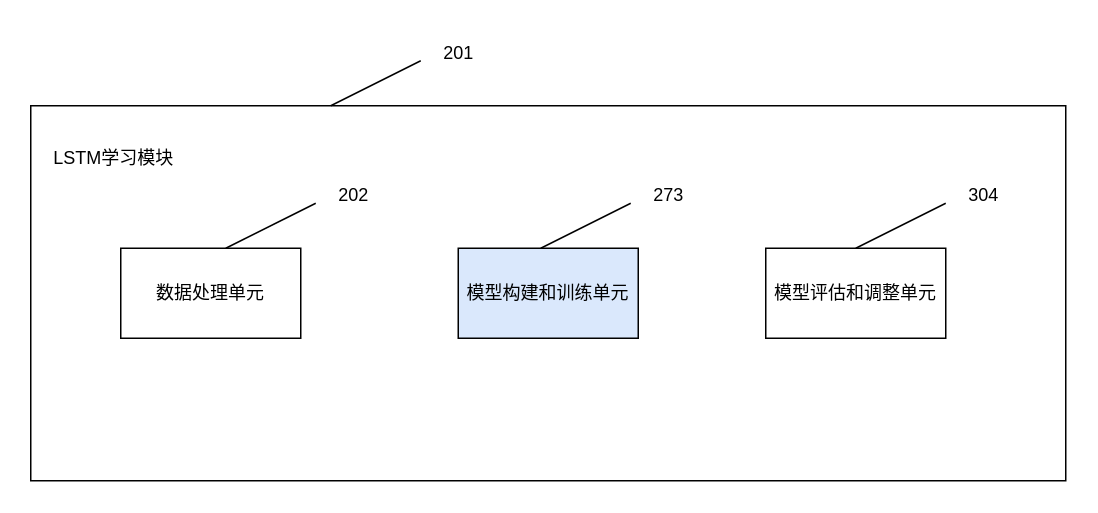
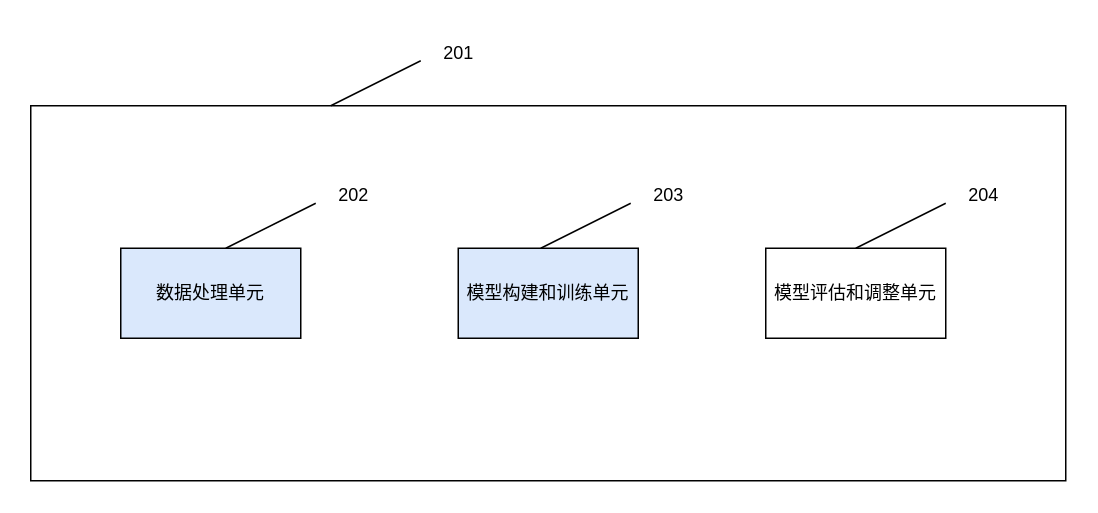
  <mxCell id="0" />
  <mxCell id="1" parent="0" />
  <mxCell id="2" value="" style="whiteSpace=wrap;html=1;" vertex="1" parent="1"><mxGeometry x="20" y="70" width="690" height="250" as="geometry" /></mxCell>
- <mxCell id="3" value="LSTM学习模块" style="text;html=1;align=center;verticalAlign=middle;resizable=0;points=[];autosize=1;strokeColor=none;fillColor=none;" vertex="1" parent="1"><mxGeometry x="25" y="90" width="100" height="30" as="geometry" /></mxCell>
- <mxCell id="4" value="数据处理单元" style="whiteSpace=wrap;html=1;" vertex="1" parent="1"><mxGeometry x="80" y="165" width="120" height="60" as="geometry" /></mxCell>
+ <mxCell id="4" value="数据处理单元" style="whiteSpace=wrap;html=1;fillColor=#dae8fc;" vertex="1" parent="1"><mxGeometry x="80" y="165" width="120" height="60" as="geometry" /></mxCell>
  <mxCell id="5" value="模型构建和训练单元" style="whiteSpace=wrap;html=1;fillColor=#dae8fc;" vertex="1" parent="1"><mxGeometry x="305" y="165" width="120" height="60" as="geometry" /></mxCell>
  <mxCell id="6" value="模型评估和调整单元" style="whiteSpace=wrap;html=1;" vertex="1" parent="1"><mxGeometry x="510" y="165" width="120" height="60" as="geometry" /></mxCell>
  <mxCell id="7" value="" style="endArrow=none;html=1;rounded=0;" edge="1" parent="1"><mxGeometry width="50" height="50" relative="1" as="geometry"><mxPoint x="220" y="70" as="sourcePoint" /><mxPoint x="280" y="40" as="targetPoint" /></mxGeometry></mxCell>
  <mxCell id="8" value="201" style="text;html=1;align=center;verticalAlign=middle;resizable=0;points=[];autosize=1;strokeColor=none;fillColor=none;" vertex="1" parent="1"><mxGeometry x="285" y="20" width="40" height="30" as="geometry" /></mxCell>
  <mxCell id="9" value="" style="endArrow=none;html=1;rounded=0;" edge="1" parent="1"><mxGeometry width="50" height="50" relative="1" as="geometry"><mxPoint x="150" y="165" as="sourcePoint" /><mxPoint x="210" y="135" as="targetPoint" /></mxGeometry></mxCell>
  <mxCell id="10" value="202" style="text;html=1;align=center;verticalAlign=middle;resizable=0;points=[];autosize=1;strokeColor=none;fillColor=none;" vertex="1" parent="1"><mxGeometry x="215" y="115" width="40" height="30" as="geometry" /></mxCell>
  <mxCell id="11" value="" style="endArrow=none;html=1;rounded=0;" edge="1" parent="1"><mxGeometry width="50" height="50" relative="1" as="geometry"><mxPoint x="360" y="165" as="sourcePoint" /><mxPoint x="420" y="135" as="targetPoint" /></mxGeometry></mxCell>
- <mxCell id="12" value="273" style="text;html=1;align=center;verticalAlign=middle;resizable=0;points=[];autosize=1;strokeColor=none;fillColor=none;" vertex="1" parent="1"><mxGeometry x="425" y="115" width="40" height="30" as="geometry" /></mxCell>
+ <mxCell id="12" value="203" style="text;html=1;align=center;verticalAlign=middle;resizable=0;points=[];autosize=1;strokeColor=none;fillColor=none;" vertex="1" parent="1"><mxGeometry x="425" y="115" width="40" height="30" as="geometry" /></mxCell>
  <mxCell id="13" value="" style="endArrow=none;html=1;rounded=0;" edge="1" parent="1"><mxGeometry width="50" height="50" relative="1" as="geometry"><mxPoint x="570" y="165" as="sourcePoint" /><mxPoint x="630" y="135" as="targetPoint" /></mxGeometry></mxCell>
- <mxCell id="14" value="304" style="text;html=1;align=center;verticalAlign=middle;resizable=0;points=[];autosize=1;strokeColor=none;fillColor=none;" vertex="1" parent="1"><mxGeometry x="635" y="115" width="40" height="30" as="geometry" /></mxCell>
+ <mxCell id="14" value="204" style="text;html=1;align=center;verticalAlign=middle;resizable=0;points=[];autosize=1;strokeColor=none;fillColor=none;" vertex="1" parent="1"><mxGeometry x="635" y="115" width="40" height="30" as="geometry" /></mxCell>
